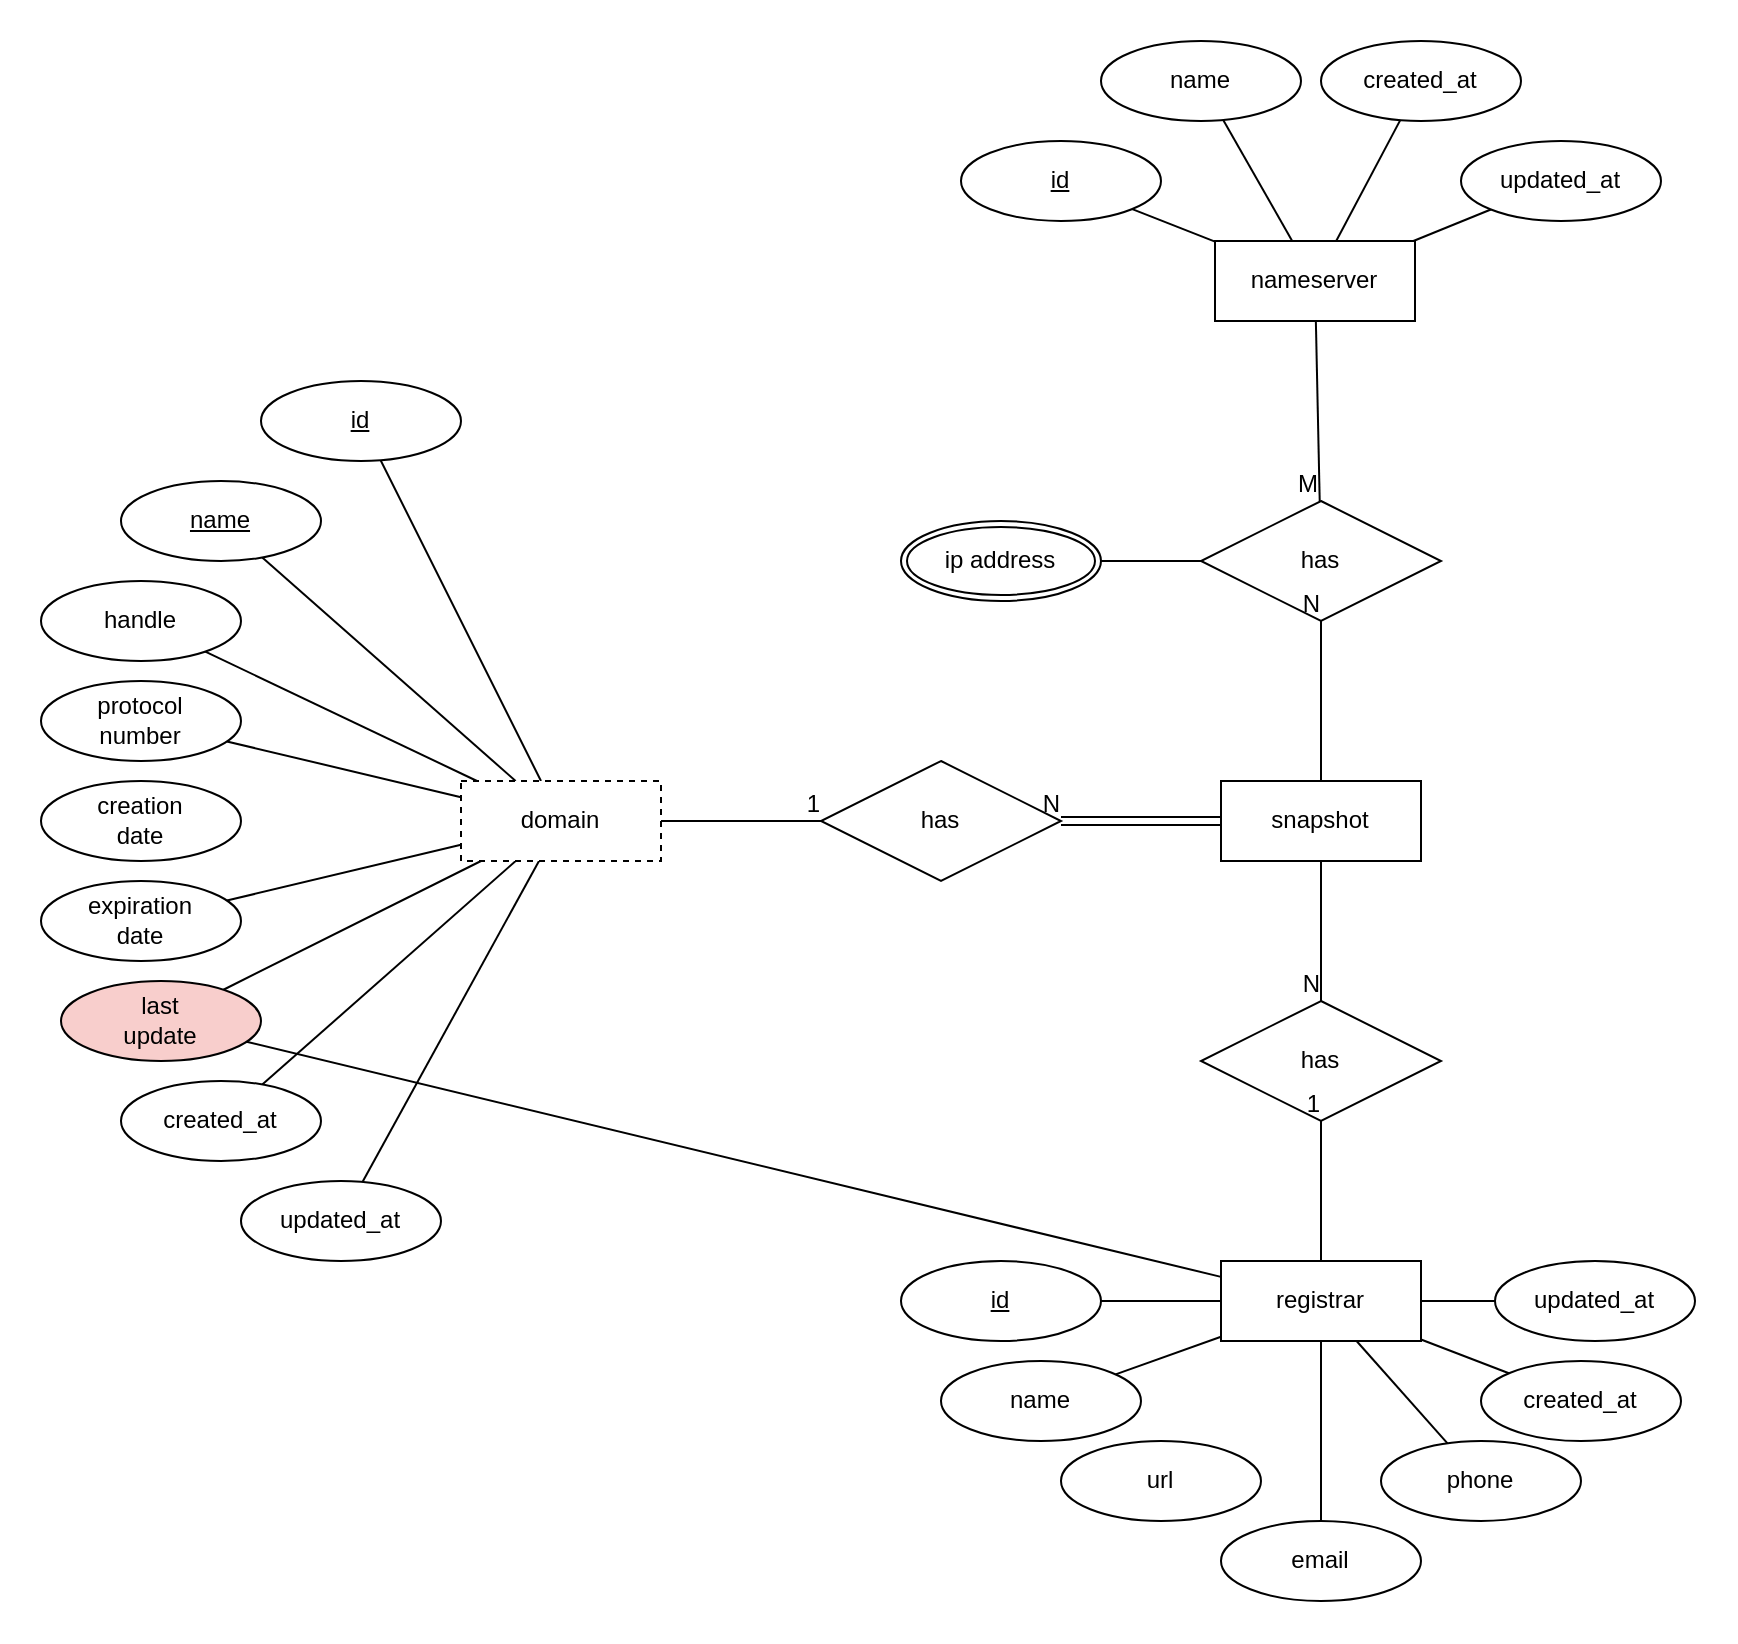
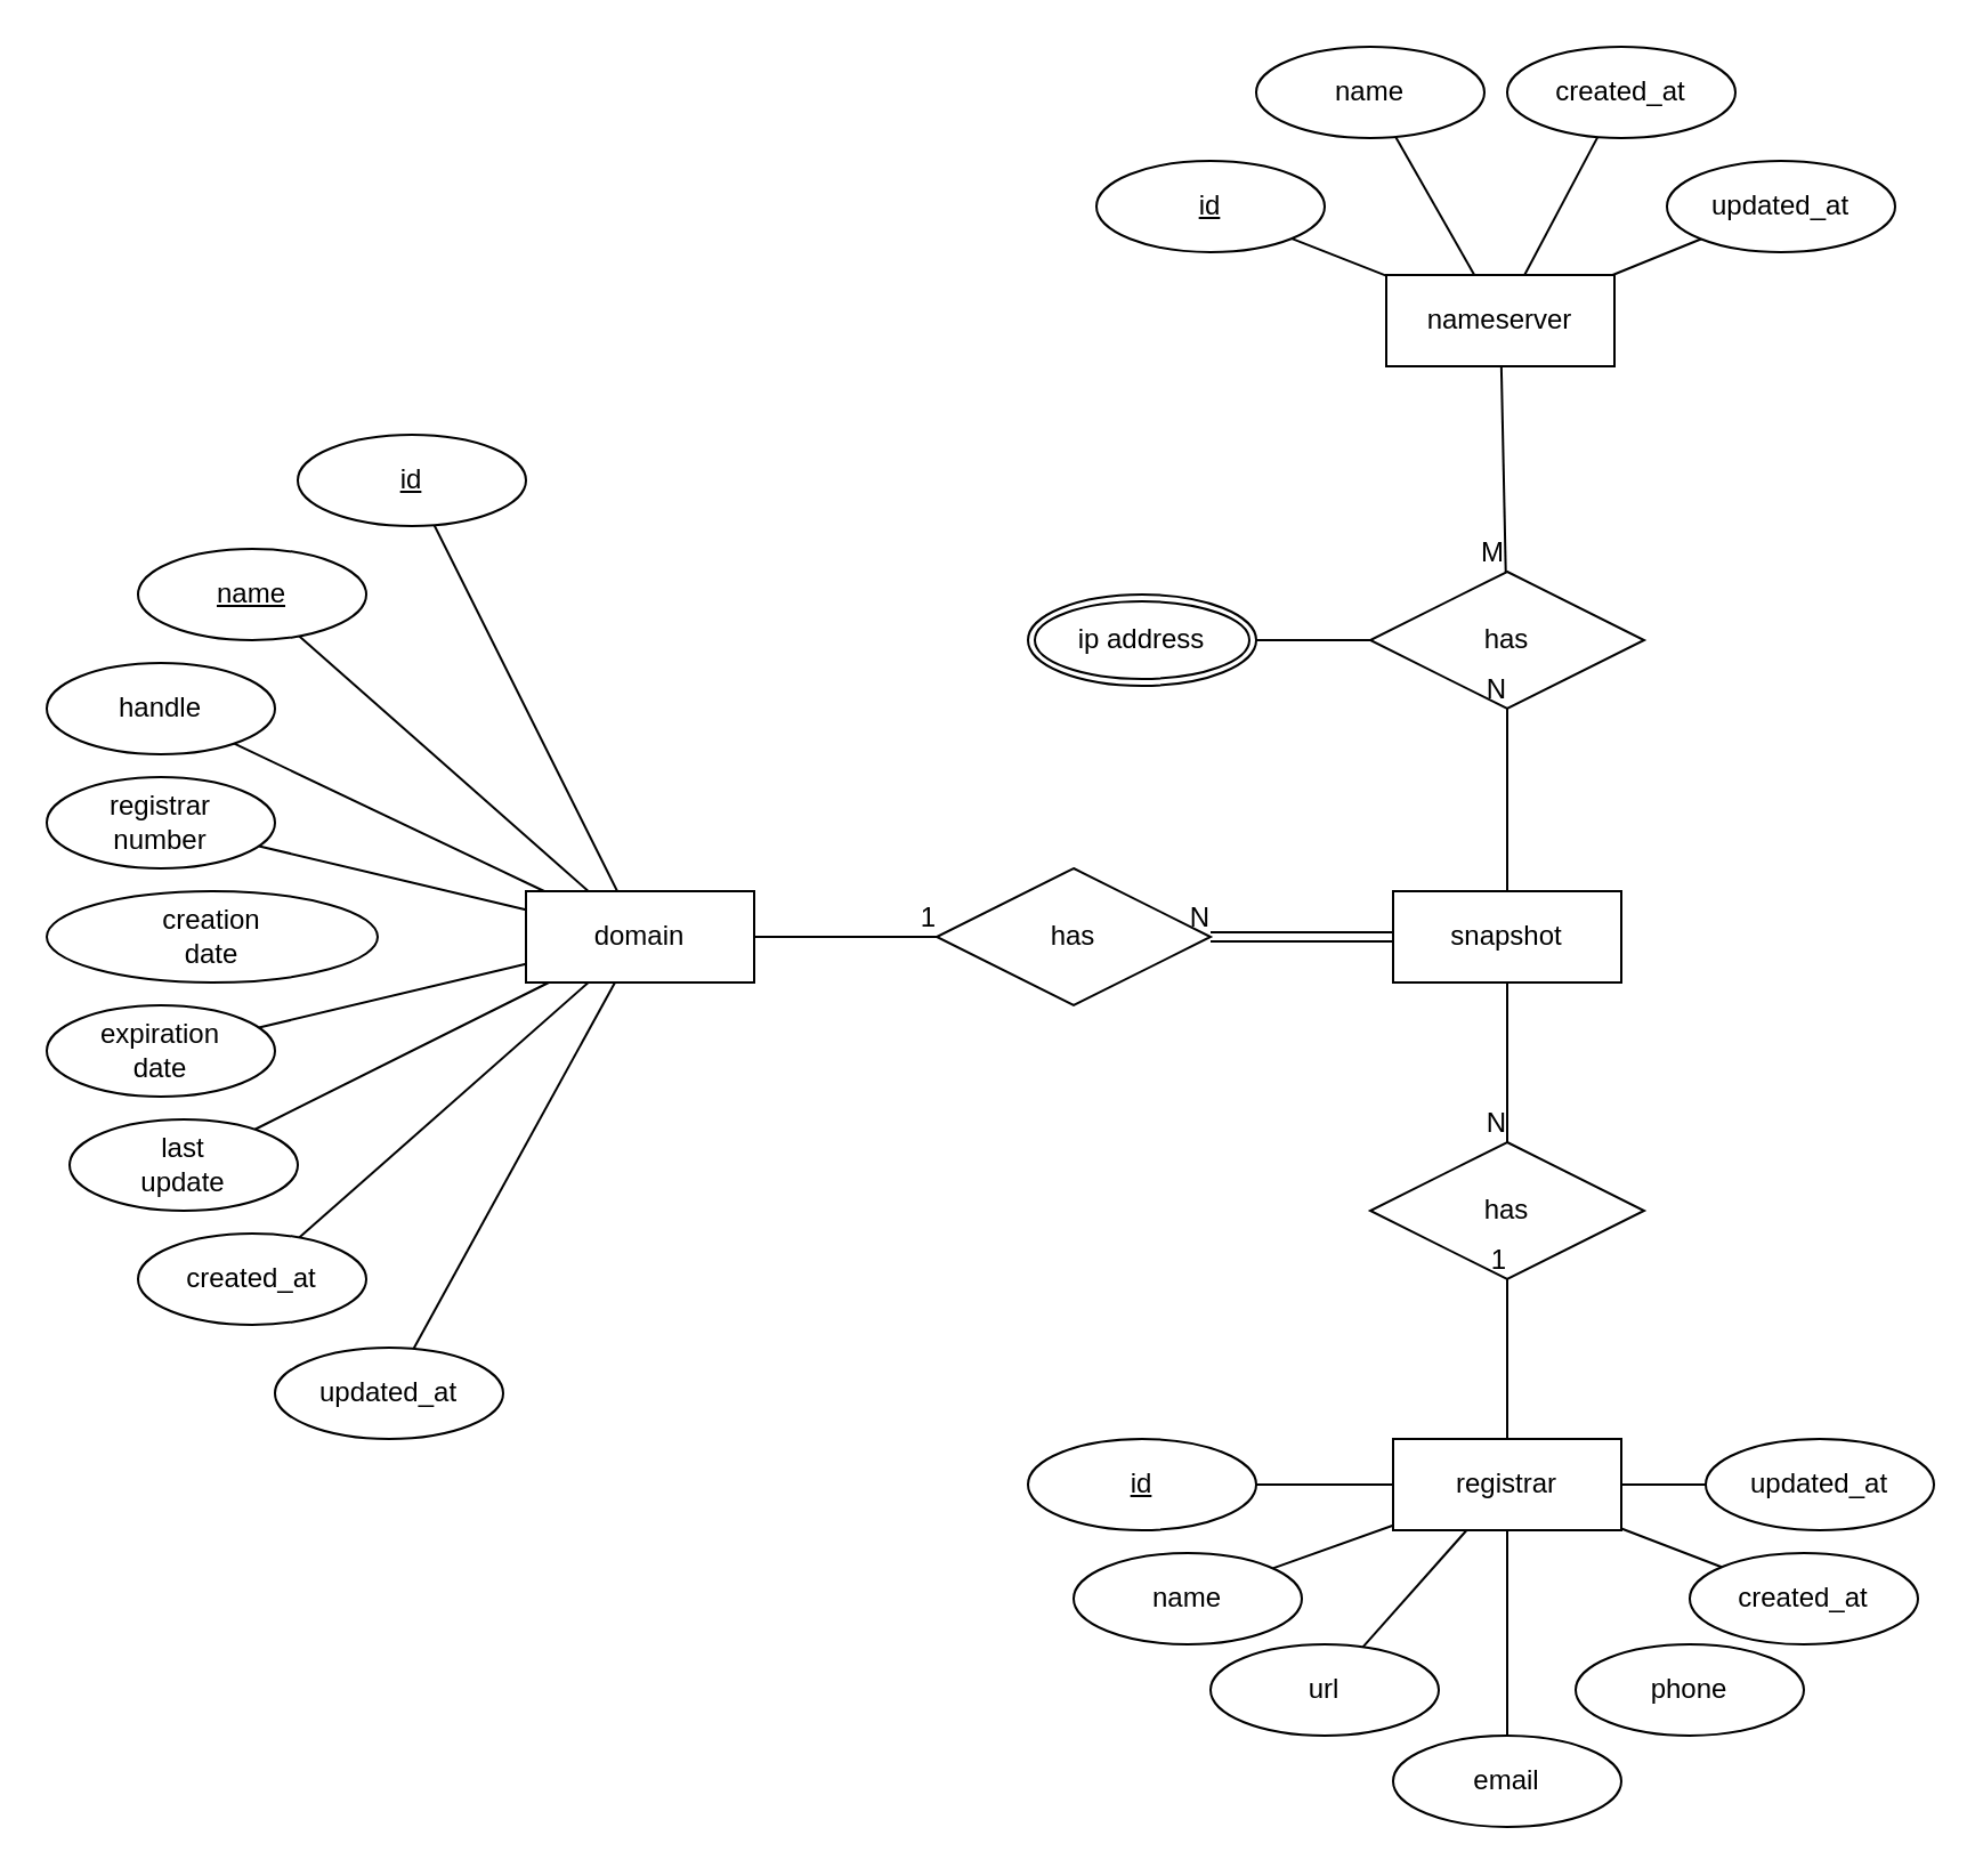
  <mxCell id="0" />
  <mxCell id="1" parent="0" />
  <mxCell id="2" style="edgeStyle=none;rounded=0;orthogonalLoop=1;jettySize=auto;html=1;endArrow=none;endFill=0;" parent="1" source="10" target="24" edge="1"><mxGeometry relative="1" as="geometry" /></mxCell>
  <mxCell id="3" style="edgeStyle=none;rounded=0;orthogonalLoop=1;jettySize=auto;html=1;endArrow=none;endFill=0;" parent="1" source="10" target="25" edge="1"><mxGeometry relative="1" as="geometry" /></mxCell>
  <mxCell id="4" style="edgeStyle=none;rounded=0;orthogonalLoop=1;jettySize=auto;html=1;endArrow=none;endFill=0;" parent="1" source="10" target="26" edge="1"><mxGeometry relative="1" as="geometry" /></mxCell>
  <mxCell id="5" style="edgeStyle=none;rounded=0;orthogonalLoop=1;jettySize=auto;html=1;endArrow=none;endFill=0;" parent="1" source="10" target="27" edge="1"><mxGeometry relative="1" as="geometry" /></mxCell>
  <mxCell id="6" style="edgeStyle=none;rounded=0;orthogonalLoop=1;jettySize=auto;html=1;endArrow=none;endFill=0;" parent="1" source="10" target="29" edge="1"><mxGeometry relative="1" as="geometry" /></mxCell>
  <mxCell id="7" style="edgeStyle=none;rounded=0;orthogonalLoop=1;jettySize=auto;html=1;endArrow=none;endFill=0;" parent="1" source="10" target="30" edge="1"><mxGeometry relative="1" as="geometry" /></mxCell>
  <mxCell id="8" style="edgeStyle=none;rounded=0;orthogonalLoop=1;jettySize=auto;html=1;endArrow=none;endFill=0;" parent="1" source="10" target="31" edge="1"><mxGeometry relative="1" as="geometry" /></mxCell>
  <mxCell id="9" style="edgeStyle=none;rounded=0;orthogonalLoop=1;jettySize=auto;html=1;endArrow=none;endFill=0;" parent="1" source="10" target="32" edge="1"><mxGeometry relative="1" as="geometry" /></mxCell>
- <mxCell id="10" value="domain" style="whiteSpace=wrap;html=1;align=center;dashed=1;" parent="1" vertex="1"><mxGeometry x="230" y="390" width="100" height="40" as="geometry" /></mxCell>
+ <mxCell id="10" value="domain" style="whiteSpace=wrap;html=1;align=center;" parent="1" vertex="1"><mxGeometry x="230" y="390" width="100" height="40" as="geometry" /></mxCell>
  <mxCell id="11" style="edgeStyle=none;rounded=0;orthogonalLoop=1;jettySize=auto;html=1;endArrow=none;endFill=0;" parent="1" source="18" target="36" edge="1"><mxGeometry relative="1" as="geometry" /></mxCell>
  <mxCell id="12" style="edgeStyle=none;rounded=0;orthogonalLoop=1;jettySize=auto;html=1;endArrow=none;endFill=0;" parent="1" source="18" target="37" edge="1"><mxGeometry relative="1" as="geometry" /></mxCell>
- <mxCell id="13" style="edgeStyle=none;rounded=0;orthogonalLoop=1;jettySize=auto;html=1;endArrow=none;endFill=0;" parent="1" source="18" target="30" edge="1"><mxGeometry relative="1" as="geometry" /></mxCell>
+ <mxCell id="13" style="edgeStyle=none;rounded=0;orthogonalLoop=1;jettySize=auto;html=1;endArrow=none;endFill=0;" parent="1" source="18" target="38" edge="1"><mxGeometry relative="1" as="geometry" /></mxCell>
  <mxCell id="14" style="edgeStyle=none;rounded=0;orthogonalLoop=1;jettySize=auto;html=1;endArrow=none;endFill=0;" parent="1" source="18" target="39" edge="1"><mxGeometry relative="1" as="geometry" /></mxCell>
- <mxCell id="15" style="edgeStyle=none;rounded=0;orthogonalLoop=1;jettySize=auto;html=1;endArrow=none;endFill=0;" parent="1" source="18" target="40" edge="1"><mxGeometry relative="1" as="geometry" /></mxCell>
  <mxCell id="16" style="edgeStyle=none;rounded=0;orthogonalLoop=1;jettySize=auto;html=1;endArrow=none;endFill=0;" parent="1" source="18" target="41" edge="1"><mxGeometry relative="1" as="geometry" /></mxCell>
  <mxCell id="17" style="edgeStyle=none;rounded=0;orthogonalLoop=1;jettySize=auto;html=1;endArrow=none;endFill=0;" parent="1" source="18" target="42" edge="1"><mxGeometry relative="1" as="geometry" /></mxCell>
  <mxCell id="18" value="registrar" style="whiteSpace=wrap;html=1;align=center;" parent="1" vertex="1"><mxGeometry x="610" y="630" width="100" height="40" as="geometry" /></mxCell>
  <mxCell id="19" style="edgeStyle=none;rounded=0;orthogonalLoop=1;jettySize=auto;html=1;endArrow=none;endFill=0;" parent="1" source="23" target="44" edge="1"><mxGeometry relative="1" as="geometry" /></mxCell>
  <mxCell id="20" style="edgeStyle=none;rounded=0;orthogonalLoop=1;jettySize=auto;html=1;endArrow=none;endFill=0;" parent="1" source="23" target="43" edge="1"><mxGeometry relative="1" as="geometry" /></mxCell>
  <mxCell id="21" style="edgeStyle=none;rounded=0;orthogonalLoop=1;jettySize=auto;html=1;endArrow=none;endFill=0;" parent="1" source="23" target="45" edge="1"><mxGeometry relative="1" as="geometry" /></mxCell>
  <mxCell id="22" style="edgeStyle=none;rounded=0;orthogonalLoop=1;jettySize=auto;html=1;endArrow=none;endFill=0;" parent="1" source="23" target="46" edge="1"><mxGeometry relative="1" as="geometry" /></mxCell>
  <mxCell id="23" value="nameserver" style="whiteSpace=wrap;html=1;align=center;" parent="1" vertex="1"><mxGeometry x="607" y="120" width="100" height="40" as="geometry" /></mxCell>
  <mxCell id="24" value="id" style="ellipse;whiteSpace=wrap;html=1;align=center;fontStyle=4;" parent="1" vertex="1"><mxGeometry x="130" y="190" width="100" height="40" as="geometry" /></mxCell>
  <mxCell id="25" value="name" style="ellipse;whiteSpace=wrap;html=1;align=center;fontStyle=4;" parent="1" vertex="1"><mxGeometry x="60" y="240" width="100" height="40" as="geometry" /></mxCell>
  <mxCell id="26" value="handle" style="ellipse;whiteSpace=wrap;html=1;align=center;" parent="1" vertex="1"><mxGeometry y="290" width="100" height="40" as="geometry" x="20" /></mxCell>
- <mxCell id="27" value="protocol&lt;br&gt;number" style="ellipse;whiteSpace=wrap;html=1;align=center;" parent="1" vertex="1"><mxGeometry y="340" width="100" height="40" as="geometry" x="20" /></mxCell>
- <mxCell id="28" value="creation&lt;br&gt;date" style="ellipse;whiteSpace=wrap;html=1;align=center;" parent="1" vertex="1"><mxGeometry y="390" width="100" height="40" as="geometry" x="20" /></mxCell>
+ <mxCell id="27" value="registrar&lt;br&gt;number" style="ellipse;whiteSpace=wrap;html=1;align=center;" parent="1" vertex="1"><mxGeometry y="340" width="100" height="40" as="geometry" x="20" /></mxCell>
+ <mxCell id="28" value="creation&lt;br&gt;date" style="ellipse;whiteSpace=wrap;html=1;align=center;" parent="1" vertex="1"><mxGeometry x="20" y="390" width="145" height="40" as="geometry" /></mxCell>
  <mxCell id="29" value="expiration&lt;br&gt;date" style="ellipse;whiteSpace=wrap;html=1;align=center;" parent="1" vertex="1"><mxGeometry y="440" width="100" height="40" as="geometry" x="20" /></mxCell>
- <mxCell id="30" value="last&lt;br&gt;update" style="ellipse;whiteSpace=wrap;html=1;align=center;fillColor=#f8cecc;" parent="1" vertex="1"><mxGeometry x="30" y="490" width="100" height="40" as="geometry" /></mxCell>
+ <mxCell id="30" value="last&lt;br&gt;update" style="ellipse;whiteSpace=wrap;html=1;align=center;" parent="1" vertex="1"><mxGeometry x="30" y="490" width="100" height="40" as="geometry" /></mxCell>
  <mxCell id="31" value="created_at" style="ellipse;whiteSpace=wrap;html=1;align=center;" parent="1" vertex="1"><mxGeometry x="60" y="540" width="100" height="40" as="geometry" /></mxCell>
  <mxCell id="32" value="updated_at" style="ellipse;whiteSpace=wrap;html=1;align=center;" parent="1" vertex="1"><mxGeometry x="120" y="590" width="100" height="40" as="geometry" /></mxCell>
  <mxCell id="33" value="snapshot" style="whiteSpace=wrap;html=1;align=center;" parent="1" vertex="1"><mxGeometry x="610" y="390" width="100" height="40" as="geometry" /></mxCell>
  <mxCell id="34" value="has" style="shape=rhombus;perimeter=rhombusPerimeter;whiteSpace=wrap;html=1;align=center;" parent="1" vertex="1"><mxGeometry x="410" y="380" width="120" height="60" as="geometry" /></mxCell>
  <mxCell id="35" value="has" style="shape=rhombus;perimeter=rhombusPerimeter;whiteSpace=wrap;html=1;align=center;" parent="1" vertex="1"><mxGeometry x="600" y="500" width="120" height="60" as="geometry" /></mxCell>
  <mxCell id="36" value="id" style="ellipse;whiteSpace=wrap;html=1;align=center;fontStyle=4;" parent="1" vertex="1"><mxGeometry x="450" y="630" width="100" height="40" as="geometry" /></mxCell>
  <mxCell id="37" value="name" style="ellipse;whiteSpace=wrap;html=1;align=center;" parent="1" vertex="1"><mxGeometry x="470" y="680" width="100" height="40" as="geometry" /></mxCell>
  <mxCell id="38" value="url" style="ellipse;whiteSpace=wrap;html=1;align=center;" parent="1" vertex="1"><mxGeometry x="530" y="720" width="100" height="40" as="geometry" /></mxCell>
  <mxCell id="39" value="email" style="ellipse;whiteSpace=wrap;html=1;align=center;" parent="1" vertex="1"><mxGeometry x="610" y="760" width="100" height="40" as="geometry" /></mxCell>
  <mxCell id="40" value="phone" style="ellipse;whiteSpace=wrap;html=1;align=center;" parent="1" vertex="1"><mxGeometry x="690" y="720" width="100" height="40" as="geometry" /></mxCell>
  <mxCell id="41" value="created_at" style="ellipse;whiteSpace=wrap;html=1;align=center;" parent="1" vertex="1"><mxGeometry x="740" y="680" width="100" height="40" as="geometry" /></mxCell>
  <mxCell id="42" value="updated_at" style="ellipse;whiteSpace=wrap;html=1;align=center;" parent="1" vertex="1"><mxGeometry x="747" y="630" width="100" height="40" as="geometry" /></mxCell>
  <mxCell id="43" value="name" style="ellipse;whiteSpace=wrap;html=1;align=center;" parent="1" vertex="1"><mxGeometry x="550" y="20" width="100" height="40" as="geometry" /></mxCell>
  <mxCell id="44" value="id" style="ellipse;whiteSpace=wrap;html=1;align=center;fontStyle=4;" parent="1" vertex="1"><mxGeometry x="480" y="70" width="100" height="40" as="geometry" /></mxCell>
  <mxCell id="45" value="created_at" style="ellipse;whiteSpace=wrap;html=1;align=center;" parent="1" vertex="1"><mxGeometry x="660" y="20" width="100" height="40" as="geometry" /></mxCell>
  <mxCell id="46" value="updated_at" style="ellipse;whiteSpace=wrap;html=1;align=center;" parent="1" vertex="1"><mxGeometry x="730" y="70" width="100" height="40" as="geometry" /></mxCell>
  <mxCell id="47" value="has" style="shape=rhombus;perimeter=rhombusPerimeter;whiteSpace=wrap;html=1;align=center;" parent="1" vertex="1"><mxGeometry x="600" y="250" width="120" height="60" as="geometry" /></mxCell>
  <mxCell id="48" style="edgeStyle=none;rounded=0;orthogonalLoop=1;jettySize=auto;html=1;endArrow=none;endFill=0;" edge="1" parent="1" source="49" target="47"><mxGeometry relative="1" as="geometry" /></mxCell>
  <mxCell id="49" value="ip address" style="ellipse;shape=doubleEllipse;margin=3;whiteSpace=wrap;html=1;align=center;" parent="1" vertex="1"><mxGeometry x="450" y="260" width="100" height="40" as="geometry" /></mxCell>
  <mxCell id="50" value="" style="shape=link;html=1;rounded=0;" parent="1" source="33" target="34" edge="1"><mxGeometry relative="1" as="geometry"><mxPoint x="650" y="470" as="sourcePoint" /><mxPoint x="490" y="470" as="targetPoint" /></mxGeometry></mxCell>
  <mxCell id="51" value="N" style="resizable=0;html=1;align=right;verticalAlign=bottom;" parent="50" connectable="0" vertex="1"><mxGeometry x="1" relative="1" as="geometry" /></mxCell>
  <mxCell id="52" value="" style="endArrow=none;html=1;rounded=0;" parent="1" source="10" target="34" edge="1"><mxGeometry relative="1" as="geometry"><mxPoint x="330" y="470" as="sourcePoint" /><mxPoint x="490" y="470" as="targetPoint" /></mxGeometry></mxCell>
  <mxCell id="53" value="1" style="resizable=0;html=1;align=right;verticalAlign=bottom;" parent="52" connectable="0" vertex="1"><mxGeometry x="1" relative="1" as="geometry" /></mxCell>
  <mxCell id="54" value="" style="endArrow=none;html=1;rounded=0;" parent="1" source="33" target="35" edge="1"><mxGeometry relative="1" as="geometry"><mxPoint x="550" y="470" as="sourcePoint" /><mxPoint x="710" y="470" as="targetPoint" /></mxGeometry></mxCell>
  <mxCell id="55" value="N" style="resizable=0;html=1;align=right;verticalAlign=bottom;" parent="54" connectable="0" vertex="1"><mxGeometry x="1" relative="1" as="geometry" /></mxCell>
  <mxCell id="56" value="" style="endArrow=none;html=1;rounded=0;" parent="1" source="18" target="35" edge="1"><mxGeometry relative="1" as="geometry"><mxPoint x="530" y="580" as="sourcePoint" /><mxPoint x="690" y="580" as="targetPoint" /></mxGeometry></mxCell>
  <mxCell id="57" value="1" style="resizable=0;html=1;align=right;verticalAlign=bottom;" parent="56" connectable="0" vertex="1"><mxGeometry x="1" relative="1" as="geometry" /></mxCell>
  <mxCell id="58" value="" style="endArrow=none;html=1;rounded=0;" parent="1" source="33" target="47" edge="1"><mxGeometry relative="1" as="geometry"><mxPoint x="510" y="320" as="sourcePoint" /><mxPoint x="670" y="320" as="targetPoint" /></mxGeometry></mxCell>
  <mxCell id="59" value="N" style="resizable=0;html=1;align=right;verticalAlign=bottom;" parent="58" connectable="0" vertex="1"><mxGeometry x="1" relative="1" as="geometry" /></mxCell>
  <mxCell id="60" value="" style="endArrow=none;html=1;rounded=0;" parent="1" source="23" target="47" edge="1"><mxGeometry relative="1" as="geometry"><mxPoint x="520" y="200" as="sourcePoint" /><mxPoint x="680" y="200" as="targetPoint" /></mxGeometry></mxCell>
  <mxCell id="61" value="M" style="resizable=0;html=1;align=right;verticalAlign=bottom;" parent="60" connectable="0" vertex="1"><mxGeometry x="1" relative="1" as="geometry" /></mxCell>
